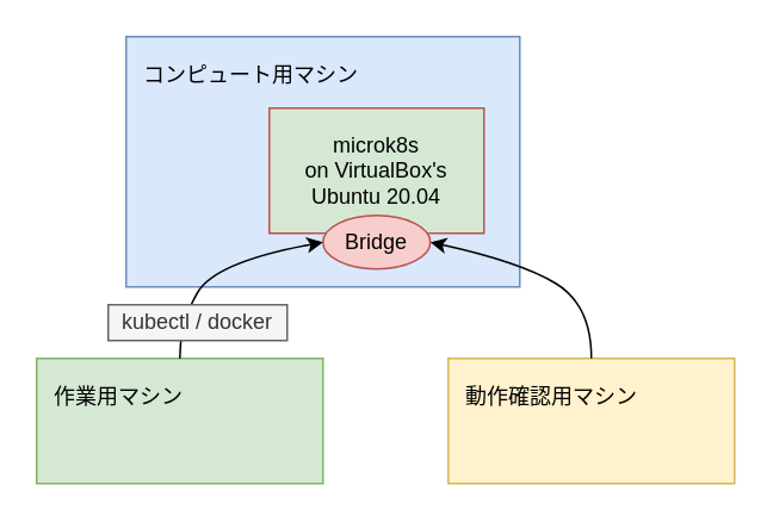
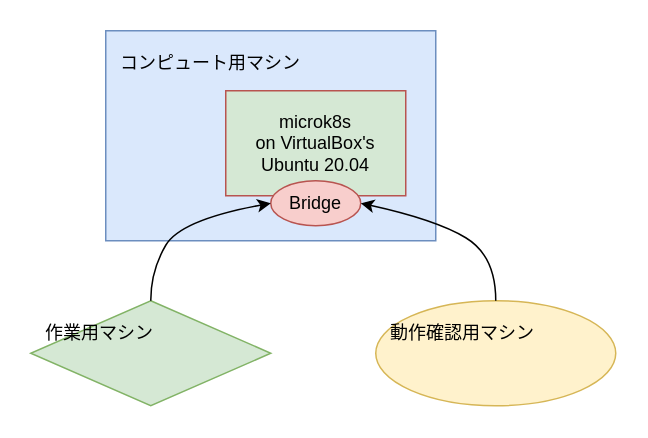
  <mxCell id="0" />
  <mxCell id="1" parent="0" />
- <mxCell id="2" value="作業用マシン" style="rounded=0;whiteSpace=wrap;html=1;fillColor=#d5e8d4;strokeColor=#82b366;align=left;verticalAlign=top;spacing=10;" parent="1" vertex="1"><mxGeometry x="20" y="200" width="160" height="70" as="geometry" /></mxCell>
- <mxCell id="3" value="動作確認用マシン" style="rounded=0;whiteSpace=wrap;html=1;align=left;verticalAlign=top;spacing=10;fillColor=#fff2cc;strokeColor=#d6b656;" parent="1" vertex="1"><mxGeometry x="250" y="200" width="160" height="70" as="geometry" /></mxCell>
+ <mxCell id="2" value="作業用マシン" style="rhombus;whiteSpace=wrap;html=1;fillColor=#d5e8d4;strokeColor=#82b366;align=left;verticalAlign=top;spacing=10;" parent="1" vertex="1"><mxGeometry x="20" y="200" width="160" height="70" as="geometry" /></mxCell>
+ <mxCell id="3" value="動作確認用マシン" style="ellipse;whiteSpace=wrap;html=1;align=left;verticalAlign=top;spacing=10;fillColor=#fff2cc;strokeColor=#d6b656;" parent="1" vertex="1"><mxGeometry x="250" y="200" width="160" height="70" as="geometry" /></mxCell>
  <mxCell id="4" value="コンピュート用マシン" style="rounded=0;whiteSpace=wrap;html=1;align=left;fillColor=#dae8fc;strokeColor=#6c8ebf;verticalAlign=top;spacing=10;" parent="1" vertex="1"><mxGeometry x="70" y="20" width="220" height="140" as="geometry" /></mxCell>
  <mxCell id="5" value="microk8s&lt;br&gt;on VirtualBox's Ubuntu 20.04" style="rounded=0;whiteSpace=wrap;html=1;fillColor=#d5e8d4;strokeColor=#b85450;" parent="1" vertex="1"><mxGeometry x="150" y="60" width="120" height="70" as="geometry" /></mxCell>
  <mxCell id="6" value="Bridge" style="ellipse;whiteSpace=wrap;html=1;align=center;fillColor=#f8cecc;strokeColor=#b85450;" parent="1" vertex="1"><mxGeometry x="180" y="120" width="60" height="30" as="geometry" /></mxCell>
  <mxCell id="7" value="" style="curved=1;endArrow=classic;html=1;exitX=0.5;exitY=0;exitDx=0;exitDy=0;entryX=0;entryY=0.5;entryDx=0;entryDy=0;" parent="1" source="2" target="6" edge="1"><mxGeometry width="50" height="50" relative="1" as="geometry"><mxPoint x="60" y="190" as="sourcePoint" /><mxPoint x="110" y="140" as="targetPoint" /><Array as="points"><mxPoint x="100" y="180" /><mxPoint x="120" y="146" /></Array></mxGeometry></mxCell>
  <mxCell id="8" value="" style="curved=1;endArrow=classic;html=1;exitX=0.5;exitY=0;exitDx=0;exitDy=0;entryX=1;entryY=0.5;entryDx=0;entryDy=0;" parent="1" source="3" target="6" edge="1"><mxGeometry width="50" height="50" relative="1" as="geometry"><mxPoint x="60" y="190" as="sourcePoint" /><mxPoint x="110" y="140" as="targetPoint" /><Array as="points"><mxPoint x="330" y="170" /><mxPoint x="290" y="146" /></Array></mxGeometry></mxCell>
- <mxCell id="9" value="kubectl / docker" style="text;html=1;strokeColor=#666666;fillColor=#f5f5f5;align=center;verticalAlign=middle;whiteSpace=wrap;rounded=0;fontColor=#333333;" parent="1" vertex="1"><mxGeometry x="60" y="170" width="100" height="20" as="geometry" /></mxCell>
